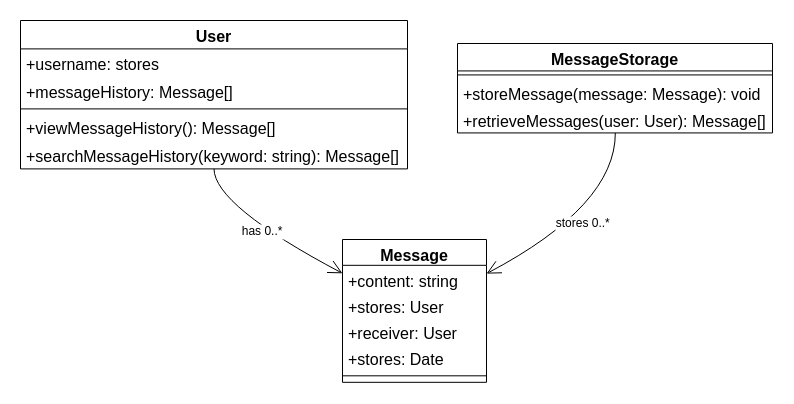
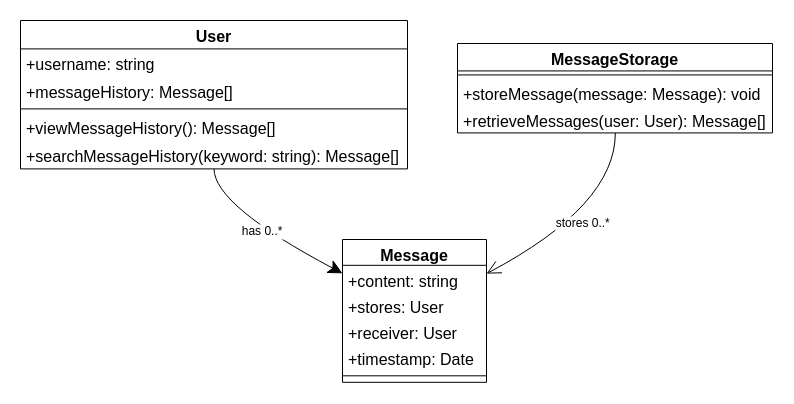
  <mxCell id="0" />
  <mxCell id="1" parent="0" />
  <mxCell id="2" value="User" style="swimlane;fontStyle=1;align=center;verticalAlign=top;childLayout=stackLayout;horizontal=1;startSize=28.4;horizontalStack=0;resizeParent=1;resizeParentMax=0;resizeLast=0;collapsible=0;marginBottom=0;fontSize=16;" vertex="1" parent="1"><mxGeometry x="20" y="20" width="387" height="148.4" as="geometry" /></mxCell>
- <mxCell id="3" value="+username: stores" style="text;strokeColor=none;fillColor=none;align=left;verticalAlign=top;spacingLeft=4;spacingRight=4;overflow=hidden;rotatable=0;points=[[0,0.5],[1,0.5]];portConstraint=eastwest;fontSize=16;" vertex="1" parent="2"><mxGeometry y="28.4" width="387" height="28" as="geometry" /></mxCell>
+ <mxCell id="3" value="+username: string" style="text;strokeColor=none;fillColor=none;align=left;verticalAlign=top;spacingLeft=4;spacingRight=4;overflow=hidden;rotatable=0;points=[[0,0.5],[1,0.5]];portConstraint=eastwest;fontSize=16;" vertex="1" parent="2"><mxGeometry y="28.4" width="387" height="28" as="geometry" /></mxCell>
  <mxCell id="4" value="+messageHistory: Message[]" style="text;strokeColor=none;fillColor=none;align=left;verticalAlign=top;spacingLeft=4;spacingRight=4;overflow=hidden;rotatable=0;points=[[0,0.5],[1,0.5]];portConstraint=eastwest;fontSize=16;" vertex="1" parent="2"><mxGeometry y="56.4" width="387" height="28" as="geometry" /></mxCell>
  <mxCell id="5" style="line;strokeWidth=1;fillColor=none;align=left;verticalAlign=middle;spacingTop=-1;spacingLeft=3;spacingRight=3;rotatable=0;labelPosition=right;points=[];portConstraint=eastwest;strokeColor=inherit;fontSize=16;" vertex="1" parent="2"><mxGeometry y="84.4" width="387" height="8" as="geometry" /></mxCell>
  <mxCell id="6" value="+viewMessageHistory(): Message[]" style="text;strokeColor=none;fillColor=none;align=left;verticalAlign=top;spacingLeft=4;spacingRight=4;overflow=hidden;rotatable=0;points=[[0,0.5],[1,0.5]];portConstraint=eastwest;fontSize=16;" vertex="1" parent="2"><mxGeometry y="92.4" width="387" height="28" as="geometry" /></mxCell>
  <mxCell id="7" value="+searchMessageHistory(keyword: string): Message[]" style="text;strokeColor=none;fillColor=none;align=left;verticalAlign=top;spacingLeft=4;spacingRight=4;overflow=hidden;rotatable=0;points=[[0,0.5],[1,0.5]];portConstraint=eastwest;fontSize=16;" vertex="1" parent="2"><mxGeometry y="120.4" width="387" height="28" as="geometry" /></mxCell>
  <mxCell id="8" value="Message" style="swimlane;fontStyle=1;align=center;verticalAlign=top;childLayout=stackLayout;horizontal=1;startSize=25.818;horizontalStack=0;resizeParent=1;resizeParentMax=0;resizeLast=0;collapsible=0;marginBottom=0;fontSize=16;" vertex="1" parent="1"><mxGeometry x="342" y="239" width="144" height="142.818" as="geometry" /></mxCell>
  <mxCell id="9" value="+content: string" style="text;strokeColor=none;fillColor=none;align=left;verticalAlign=top;spacingLeft=4;spacingRight=4;overflow=hidden;rotatable=0;points=[[0,0.5],[1,0.5]];portConstraint=eastwest;fontSize=16;" vertex="1" parent="8"><mxGeometry y="25.818" width="144" height="26" as="geometry" /></mxCell>
  <mxCell id="10" value="+stores: User" style="text;strokeColor=none;fillColor=none;align=left;verticalAlign=top;spacingLeft=4;spacingRight=4;overflow=hidden;rotatable=0;points=[[0,0.5],[1,0.5]];portConstraint=eastwest;fontSize=16;" vertex="1" parent="8"><mxGeometry y="51.818" width="144" height="26" as="geometry" /></mxCell>
  <mxCell id="11" value="+receiver: User" style="text;strokeColor=none;fillColor=none;align=left;verticalAlign=top;spacingLeft=4;spacingRight=4;overflow=hidden;rotatable=0;points=[[0,0.5],[1,0.5]];portConstraint=eastwest;fontSize=16;" vertex="1" parent="8"><mxGeometry y="77.818" width="144" height="26" as="geometry" /></mxCell>
- <mxCell id="12" value="+stores: Date" style="text;strokeColor=none;fillColor=none;align=left;verticalAlign=top;spacingLeft=4;spacingRight=4;overflow=hidden;rotatable=0;points=[[0,0.5],[1,0.5]];portConstraint=eastwest;fontSize=16;" vertex="1" parent="8"><mxGeometry y="103.818" width="144" height="26" as="geometry" /></mxCell>
+ <mxCell id="12" value="+timestamp: Date" style="text;strokeColor=none;fillColor=none;align=left;verticalAlign=top;spacingLeft=4;spacingRight=4;overflow=hidden;rotatable=0;points=[[0,0.5],[1,0.5]];portConstraint=eastwest;fontSize=16;" vertex="1" parent="8"><mxGeometry y="103.818" width="144" height="26" as="geometry" /></mxCell>
  <mxCell id="13" style="line;strokeWidth=1;fillColor=none;align=left;verticalAlign=middle;spacingTop=-1;spacingLeft=3;spacingRight=3;rotatable=0;labelPosition=right;points=[];portConstraint=eastwest;strokeColor=inherit;fontSize=16;" vertex="1" parent="8"><mxGeometry y="129.818" width="144" height="13" as="geometry" /></mxCell>
  <mxCell id="14" value="MessageStorage" style="swimlane;fontStyle=1;align=center;verticalAlign=top;childLayout=stackLayout;horizontal=1;startSize=27.429;horizontalStack=0;resizeParent=1;resizeParentMax=0;resizeLast=0;collapsible=0;marginBottom=0;fontSize=16;" vertex="1" parent="1"><mxGeometry x="457" y="43" width="315" height="89.429" as="geometry" /></mxCell>
  <mxCell id="15" style="line;strokeWidth=1;fillColor=none;align=left;verticalAlign=middle;spacingTop=-1;spacingLeft=3;spacingRight=3;rotatable=0;labelPosition=right;points=[];portConstraint=eastwest;strokeColor=inherit;fontSize=16;" vertex="1" parent="14"><mxGeometry y="27.429" width="315" height="8" as="geometry" /></mxCell>
  <mxCell id="16" value="+storeMessage(message: Message): void" style="text;strokeColor=none;fillColor=none;align=left;verticalAlign=top;spacingLeft=4;spacingRight=4;overflow=hidden;rotatable=0;points=[[0,0.5],[1,0.5]];portConstraint=eastwest;fontSize=16;" vertex="1" parent="14"><mxGeometry y="35.429" width="315" height="27" as="geometry" /></mxCell>
  <mxCell id="17" value="+retrieveMessages(user: User): Message[]" style="text;strokeColor=none;fillColor=none;align=left;verticalAlign=top;spacingLeft=4;spacingRight=4;overflow=hidden;rotatable=0;points=[[0,0.5],[1,0.5]];portConstraint=eastwest;fontSize=16;" vertex="1" parent="14"><mxGeometry y="62.429" width="315" height="27" as="geometry" /></mxCell>
- <mxCell id="18" value="has 0..*" style="curved=1;startArrow=none;endArrow=open;endSize=12;exitX=0.5;exitY=1;entryX=0.002;entryY=0.238;rounded=0;fontSize=12;" edge="1" parent="1" source="2" target="8"><mxGeometry relative="1" as="geometry"><Array as="points"><mxPoint x="214" y="205" /></Array></mxGeometry></mxCell>
+ <mxCell id="18" value="has 0..*" style="curved=1;startArrow=none;endArrow=classic;endSize=12;exitX=0.5;exitY=1;entryX=0.002;entryY=0.238;rounded=0;fontSize=12;" edge="1" parent="1" source="2" target="8"><mxGeometry relative="1" as="geometry"><Array as="points"><mxPoint x="214" y="205" /></Array></mxGeometry></mxCell>
  <mxCell id="19" value="stores 0..*" style="curved=1;startArrow=none;endArrow=open;endSize=12;exitX=0.501;exitY=1;entryX=1.002;entryY=0.238;rounded=0;fontSize=12;" edge="1" parent="1" source="14" target="8"><mxGeometry relative="1" as="geometry"><Array as="points"><mxPoint x="615" y="205" /></Array></mxGeometry></mxCell>
